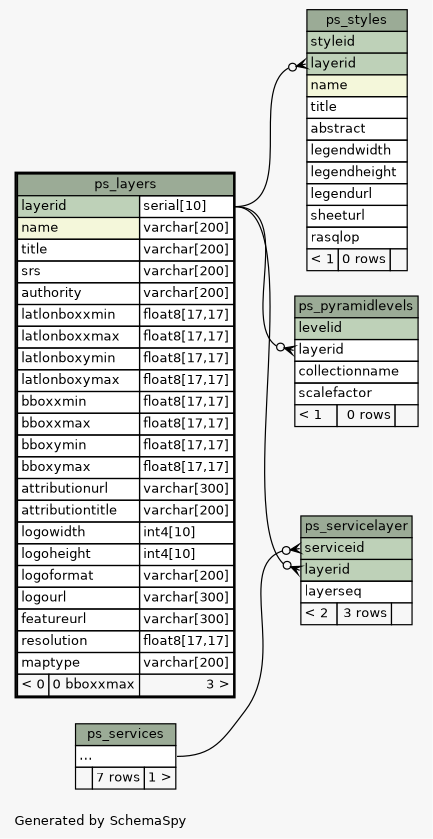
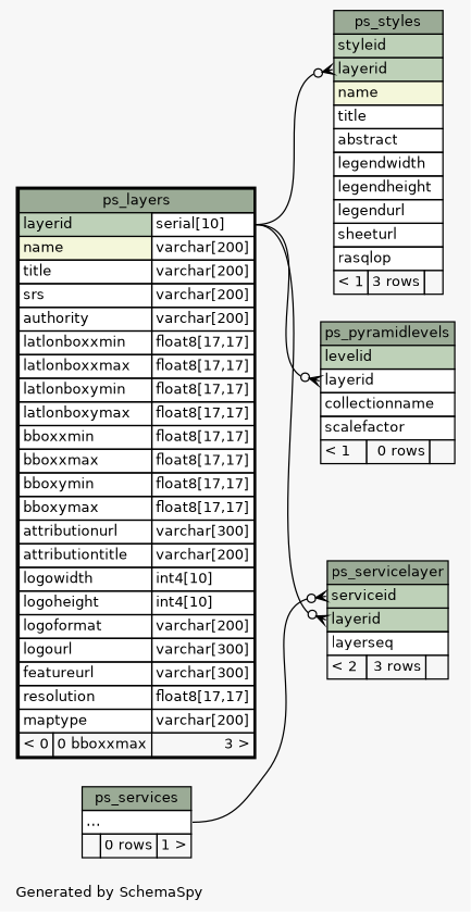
  digraph {
    bgcolor="#f7f7f7"
    fontname=Helvetica
    fontsize=11
    label="\nGenerated by SchemaSpy"
    labeljust=l
    nodesep=0.18
    rankdir=RL
    ranksep=0.46
    node [fontname=Helvetica fontsize=11 shape=plaintext]
    edge [arrowhead=none arrowsize=0.8 arrowtail=crowodot dir=back headport="layerid.type:e" tailport="layerid:w"]
    n1 [label=<     <TABLE BORDER="0" CELLBORDER="1" CELLSPACING="0" BGCOLOR="#ffffff">       <TR><TD COLSPAN="3" BGCOLOR="#9bab96" ALIGN="CENTER">ps_pyramidlevels</TD></TR>       <TR><TD PORT="levelid" COLSPAN="3" BGCOLOR="#bed1b8" ALIGN="LEFT">levelid</TD></TR>       <TR><TD PORT="layerid" COLSPAN="3" ALIGN="LEFT">layerid</TD></TR>       <TR><TD PORT="collectionname" COLSPAN="3" ALIGN="LEFT">collectionname</TD></TR>       <TR><TD PORT="scalefactor" COLSPAN="3" ALIGN="LEFT">scalefactor</TD></TR>       <TR><TD ALIGN="LEFT" BGCOLOR="#f7f7f7">&lt; 1</TD><TD ALIGN="RIGHT" BGCOLOR="#f7f7f7">0 rows</TD><TD ALIGN="RIGHT" BGCOLOR="#f7f7f7">  </TD></TR>     </TABLE>>]
    n2 [label=<     <TABLE BORDER="2" CELLBORDER="1" CELLSPACING="0" BGCOLOR="#ffffff">       <TR><TD COLSPAN="3" BGCOLOR="#9bab96" ALIGN="CENTER">ps_layers</TD></TR>       <TR><TD PORT="layerid" COLSPAN="2" BGCOLOR="#bed1b8" ALIGN="LEFT">layerid</TD><TD PORT="layerid.type" ALIGN="LEFT">serial[10]</TD></TR>       <TR><TD PORT="name" COLSPAN="2" BGCOLOR="#f4f7da" ALIGN="LEFT">name</TD><TD PORT="name.type" ALIGN="LEFT">varchar[200]</TD></TR>       <TR><TD PORT="title" COLSPAN="2" ALIGN="LEFT">title</TD><TD PORT="title.type" ALIGN="LEFT">varchar[200]</TD></TR>       <TR><TD PORT="srs" COLSPAN="2" ALIGN="LEFT">srs</TD><TD PORT="srs.type" ALIGN="LEFT">varchar[200]</TD></TR>       <TR><TD PORT="authority" COLSPAN="2" ALIGN="LEFT">authority</TD><TD PORT="authority.type" ALIGN="LEFT">varchar[200]</TD></TR>       <TR><TD PORT="latlonboxxmin" COLSPAN="2" ALIGN="LEFT">latlonboxxmin</TD><TD PORT="latlonboxxmin.type" ALIGN="LEFT">float8[17,17]</TD></TR>       <TR><TD PORT="latlonboxxmax" COLSPAN="2" ALIGN="LEFT">latlonboxxmax</TD><TD PORT="latlonboxxmax.type" ALIGN="LEFT">float8[17,17]</TD></TR>       <TR><TD PORT="latlonboxymin" COLSPAN="2" ALIGN="LEFT">latlonboxymin</TD><TD PORT="latlonboxymin.type" ALIGN="LEFT">float8[17,17]</TD></TR>       <TR><TD PORT="latlonboxymax" COLSPAN="2" ALIGN="LEFT">latlonboxymax</TD><TD PORT="latlonboxymax.type" ALIGN="LEFT">float8[17,17]</TD></TR>       <TR><TD PORT="bboxxmin" COLSPAN="2" ALIGN="LEFT">bboxxmin</TD><TD PORT="bboxxmin.type" ALIGN="LEFT">float8[17,17]</TD></TR>       <TR><TD PORT="bboxxmax" COLSPAN="2" ALIGN="LEFT">bboxxmax</TD><TD PORT="bboxxmax.type" ALIGN="LEFT">float8[17,17]</TD></TR>       <TR><TD PORT="bboxymin" COLSPAN="2" ALIGN="LEFT">bboxymin</TD><TD PORT="bboxymin.type" ALIGN="LEFT">float8[17,17]</TD></TR>       <TR><TD PORT="bboxymax" COLSPAN="2" ALIGN="LEFT">bboxymax</TD><TD PORT="bboxymax.type" ALIGN="LEFT">float8[17,17]</TD></TR>       <TR><TD PORT="attributionurl" COLSPAN="2" ALIGN="LEFT">attributionurl</TD><TD PORT="attributionurl.type" ALIGN="LEFT">varchar[300]</TD></TR>       <TR><TD PORT="attributiontitle" COLSPAN="2" ALIGN="LEFT">attributiontitle</TD><TD PORT="attributiontitle.type" ALIGN="LEFT">varchar[200]</TD></TR>       <TR><TD PORT="logowidth" COLSPAN="2" ALIGN="LEFT">logowidth</TD><TD PORT="logowidth.type" ALIGN="LEFT">int4[10]</TD></TR>       <TR><TD PORT="logoheight" COLSPAN="2" ALIGN="LEFT">logoheight</TD><TD PORT="logoheight.type" ALIGN="LEFT">int4[10]</TD></TR>       <TR><TD PORT="logoformat" COLSPAN="2" ALIGN="LEFT">logoformat</TD><TD PORT="logoformat.type" ALIGN="LEFT">varchar[200]</TD></TR>       <TR><TD PORT="logourl" COLSPAN="2" ALIGN="LEFT">logourl</TD><TD PORT="logourl.type" ALIGN="LEFT">varchar[300]</TD></TR>       <TR><TD PORT="featureurl" COLSPAN="2" ALIGN="LEFT">featureurl</TD><TD PORT="featureurl.type" ALIGN="LEFT">varchar[300]</TD></TR>       <TR><TD PORT="resolution" COLSPAN="2" ALIGN="LEFT">resolution</TD><TD PORT="resolution.type" ALIGN="LEFT">float8[17,17]</TD></TR>       <TR><TD PORT="maptype" COLSPAN="2" ALIGN="LEFT">maptype</TD><TD PORT="maptype.type" ALIGN="LEFT">varchar[200]</TD></TR>       <TR><TD ALIGN="LEFT" BGCOLOR="#f7f7f7">&lt; 0</TD><TD ALIGN="RIGHT" BGCOLOR="#f7f7f7">0 bboxxmax</TD><TD ALIGN="RIGHT" BGCOLOR="#f7f7f7">3 &gt;</TD></TR>     </TABLE>>]
    n3 [label=<     <TABLE BORDER="0" CELLBORDER="1" CELLSPACING="0" BGCOLOR="#ffffff">       <TR><TD COLSPAN="3" BGCOLOR="#9bab96" ALIGN="CENTER">ps_servicelayer</TD></TR>       <TR><TD PORT="serviceid" COLSPAN="3" BGCOLOR="#bed1b8" ALIGN="LEFT">serviceid</TD></TR>       <TR><TD PORT="layerid" COLSPAN="3" BGCOLOR="#bed1b8" ALIGN="LEFT">layerid</TD></TR>       <TR><TD PORT="layerseq" COLSPAN="3" ALIGN="LEFT">layerseq</TD></TR>       <TR><TD ALIGN="LEFT" BGCOLOR="#f7f7f7">&lt; 2</TD><TD ALIGN="RIGHT" BGCOLOR="#f7f7f7">3 rows</TD><TD ALIGN="RIGHT" BGCOLOR="#f7f7f7">  </TD></TR>     </TABLE>>]
-   n4 [label=<     <TABLE BORDER="0" CELLBORDER="1" CELLSPACING="0" BGCOLOR="#ffffff">       <TR><TD COLSPAN="3" BGCOLOR="#9bab96" ALIGN="CENTER">ps_services</TD></TR>       <TR><TD PORT="elipses" COLSPAN="3" ALIGN="LEFT">...</TD></TR>       <TR><TD ALIGN="LEFT" BGCOLOR="#f7f7f7">  </TD><TD ALIGN="RIGHT" BGCOLOR="#f7f7f7">7 rows</TD><TD ALIGN="RIGHT" BGCOLOR="#f7f7f7">1 &gt;</TD></TR>     </TABLE>>]
-   n5 [label=<     <TABLE BORDER="0" CELLBORDER="1" CELLSPACING="0" BGCOLOR="#ffffff">       <TR><TD COLSPAN="3" BGCOLOR="#9bab96" ALIGN="CENTER">ps_styles</TD></TR>       <TR><TD PORT="styleid" COLSPAN="3" BGCOLOR="#bed1b8" ALIGN="LEFT">styleid</TD></TR>       <TR><TD PORT="layerid" COLSPAN="3" BGCOLOR="#bed1b8" ALIGN="LEFT">layerid</TD></TR>       <TR><TD PORT="name" COLSPAN="3" BGCOLOR="#f4f7da" ALIGN="LEFT">name</TD></TR>       <TR><TD PORT="title" COLSPAN="3" ALIGN="LEFT">title</TD></TR>       <TR><TD PORT="abstract" COLSPAN="3" ALIGN="LEFT">abstract</TD></TR>       <TR><TD PORT="legendwidth" COLSPAN="3" ALIGN="LEFT">legendwidth</TD></TR>       <TR><TD PORT="legendheight" COLSPAN="3" ALIGN="LEFT">legendheight</TD></TR>       <TR><TD PORT="legendurl" COLSPAN="3" ALIGN="LEFT">legendurl</TD></TR>       <TR><TD PORT="sheeturl" COLSPAN="3" ALIGN="LEFT">sheeturl</TD></TR>       <TR><TD PORT="rasqlop" COLSPAN="3" ALIGN="LEFT">rasqlop</TD></TR>       <TR><TD ALIGN="LEFT" BGCOLOR="#f7f7f7">&lt; 1</TD><TD ALIGN="RIGHT" BGCOLOR="#f7f7f7">0 rows</TD><TD ALIGN="RIGHT" BGCOLOR="#f7f7f7">  </TD></TR>     </TABLE>>]
+   n4 [label=<     <TABLE BORDER="0" CELLBORDER="1" CELLSPACING="0" BGCOLOR="#ffffff">       <TR><TD COLSPAN="3" BGCOLOR="#9bab96" ALIGN="CENTER">ps_services</TD></TR>       <TR><TD PORT="elipses" COLSPAN="3" ALIGN="LEFT">...</TD></TR>       <TR><TD ALIGN="LEFT" BGCOLOR="#f7f7f7">  </TD><TD ALIGN="RIGHT" BGCOLOR="#f7f7f7">0 rows</TD><TD ALIGN="RIGHT" BGCOLOR="#f7f7f7">1 &gt;</TD></TR>     </TABLE>>]
+   n5 [label=<     <TABLE BORDER="0" CELLBORDER="1" CELLSPACING="0" BGCOLOR="#ffffff">       <TR><TD COLSPAN="3" BGCOLOR="#9bab96" ALIGN="CENTER">ps_styles</TD></TR>       <TR><TD PORT="styleid" COLSPAN="3" BGCOLOR="#bed1b8" ALIGN="LEFT">styleid</TD></TR>       <TR><TD PORT="layerid" COLSPAN="3" BGCOLOR="#bed1b8" ALIGN="LEFT">layerid</TD></TR>       <TR><TD PORT="name" COLSPAN="3" BGCOLOR="#f4f7da" ALIGN="LEFT">name</TD></TR>       <TR><TD PORT="title" COLSPAN="3" ALIGN="LEFT">title</TD></TR>       <TR><TD PORT="abstract" COLSPAN="3" ALIGN="LEFT">abstract</TD></TR>       <TR><TD PORT="legendwidth" COLSPAN="3" ALIGN="LEFT">legendwidth</TD></TR>       <TR><TD PORT="legendheight" COLSPAN="3" ALIGN="LEFT">legendheight</TD></TR>       <TR><TD PORT="legendurl" COLSPAN="3" ALIGN="LEFT">legendurl</TD></TR>       <TR><TD PORT="sheeturl" COLSPAN="3" ALIGN="LEFT">sheeturl</TD></TR>       <TR><TD PORT="rasqlop" COLSPAN="3" ALIGN="LEFT">rasqlop</TD></TR>       <TR><TD ALIGN="LEFT" BGCOLOR="#f7f7f7">&lt; 1</TD><TD ALIGN="RIGHT" BGCOLOR="#f7f7f7">3 rows</TD><TD ALIGN="RIGHT" BGCOLOR="#f7f7f7">  </TD></TR>     </TABLE>>]
    n1 -> n2
    n3 -> n2
    n3 -> n4 [headport="elipses:e" tailport="serviceid:w"]
    n5 -> n2
  }
